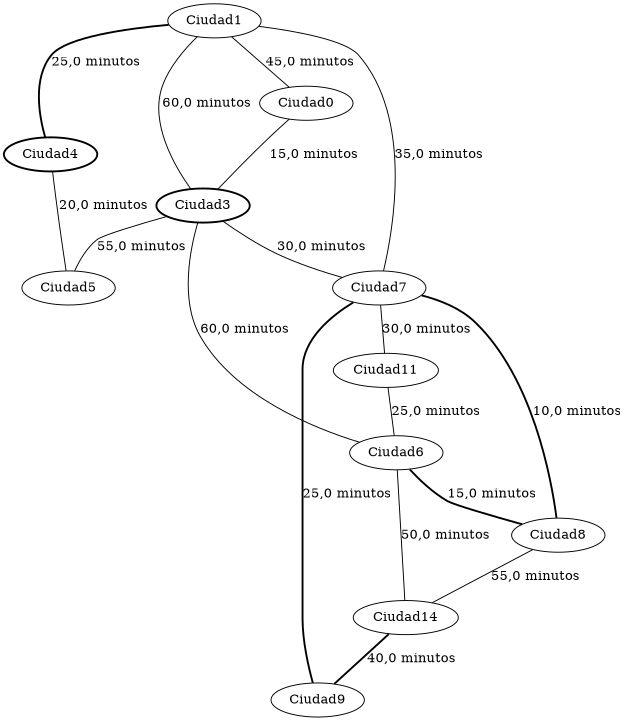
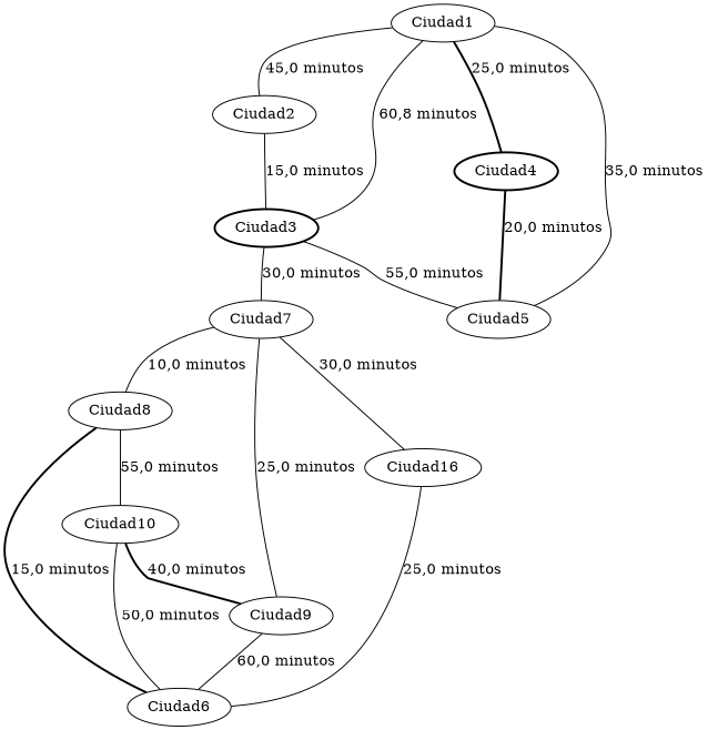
  strict graph {
    node [style=solid]
    edge [style=solid]
    n1 [label=Ciudad1]
-   n2 [label=Ciudad0]
+   n2 [label=Ciudad2]
    n3 [label=Ciudad3 style=bold]
    n4 [label=Ciudad4 style=bold]
    n5 [label=Ciudad5]
    n6 [label=Ciudad7]
    n7 [label=Ciudad6]
    n8 [label=Ciudad8]
-   n9 [label=Ciudad14]
+   n9 [label=Ciudad10]
    n10 [label=Ciudad9]
-   n11 [label=Ciudad11]
+   n11 [label=Ciudad16]
    n1 -- n2 [label="45,0 minutos"]
-   n1 -- n3 [label="60,0 minutos"]
+   n1 -- n3 [label="60,8 minutos"]
    n1 -- n4 [label="25,0 minutos" style=bold]
    n2 -- n3 [label="15,0 minutos"]
    n3 -- n5 [label="55,0 minutos"]
    n3 -- n6 [label="30,0 minutos"]
-   n4 -- n5 [label="20,0 minutos"]
-   n6 -- n1 [label="35,0 minutos"]
-   n6 -- n8 [label="10,0 minutos" style=bold]
-   n6 -- n10 [label="25,0 minutos" style=bold]
+   n4 -- n5 [label="20,0 minutos" style=bold]
+   n5 -- n1 [label="35,0 minutos"]
+   n6 -- n8 [label="10,0 minutos"]
+   n6 -- n10 [label="25,0 minutos"]
    n6 -- n11 [label="30,0 minutos"]
    n7 -- n8 [label="15,0 minutos" style=bold]
    n7 -- n9 [label="50,0 minutos"]
    n8 -- n9 [label="55,0 minutos"]
    n9 -- n10 [label="40,0 minutos" style=bold]
-   n3 -- n7 [label="60,0 minutos"]
+   n10 -- n7 [label="60,0 minutos"]
    n11 -- n7 [label="25,0 minutos"]
  }
